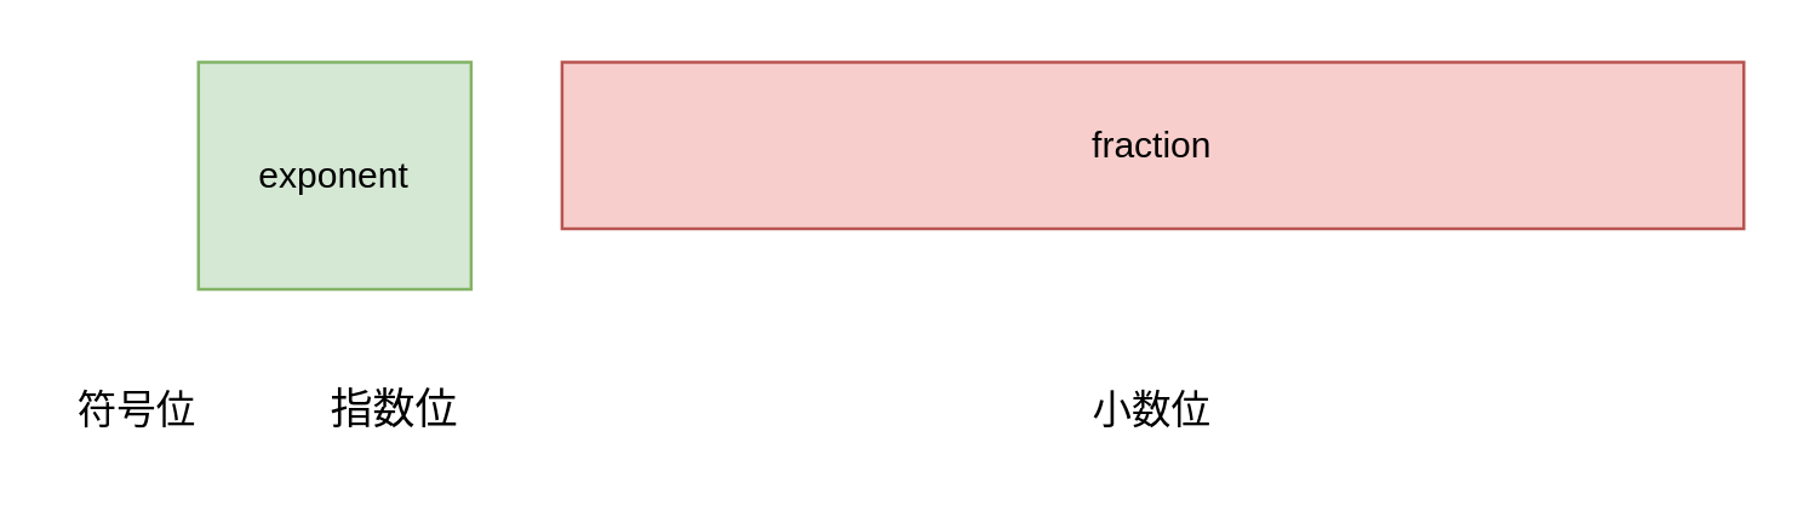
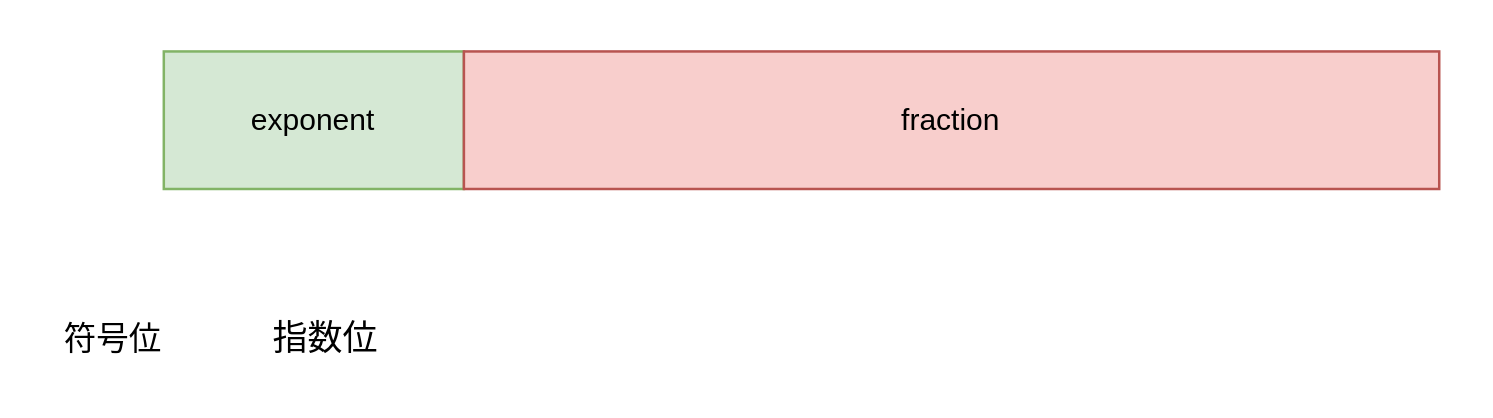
  <mxCell id="0" />
  <mxCell id="1" parent="0" />
- <mxCell id="2" value="exponent" style="rounded=0;whiteSpace=wrap;html=1;fillColor=#d5e8d4;strokeColor=#82b366;" vertex="1" parent="1"><mxGeometry x="65" y="20" width="90" height="75" as="geometry" /></mxCell>
+ <mxCell id="2" value="exponent" style="rounded=0;whiteSpace=wrap;html=1;fillColor=#d5e8d4;strokeColor=#82b366;" vertex="1" parent="1"><mxGeometry x="65" y="20" width="120" height="55" as="geometry" /></mxCell>
  <mxCell id="3" value="fraction" style="rounded=0;whiteSpace=wrap;html=1;fillColor=#f8cecc;strokeColor=#b85450;" vertex="1" parent="1"><mxGeometry x="185" y="20" width="390" height="55" as="geometry" /></mxCell>
  <mxCell id="4" value="&lt;font style=&quot;font-size: 13px&quot; face=&quot;Comic Sans MS&quot;&gt;符号位&lt;/font&gt;" style="text;html=1;strokeColor=none;fillColor=none;align=center;verticalAlign=middle;whiteSpace=wrap;rounded=0;" vertex="1" parent="1"><mxGeometry x="20" y="125" width="50" height="20" as="geometry" /></mxCell>
  <mxCell id="5" value="&lt;font style=&quot;font-size: 14px&quot;&gt;指数位&lt;/font&gt;" style="text;html=1;strokeColor=none;fillColor=none;align=center;verticalAlign=middle;whiteSpace=wrap;rounded=0;" vertex="1" parent="1"><mxGeometry x="105" y="125" width="50" height="20" as="geometry" /></mxCell>
- <mxCell id="6" value="&lt;font style=&quot;font-size: 13px&quot; face=&quot;Comic Sans MS&quot;&gt;小数位&lt;/font&gt;" style="text;html=1;strokeColor=none;fillColor=none;align=center;verticalAlign=middle;whiteSpace=wrap;rounded=0;" vertex="1" parent="1"><mxGeometry x="355" y="125" width="50" height="20" as="geometry" /></mxCell>
